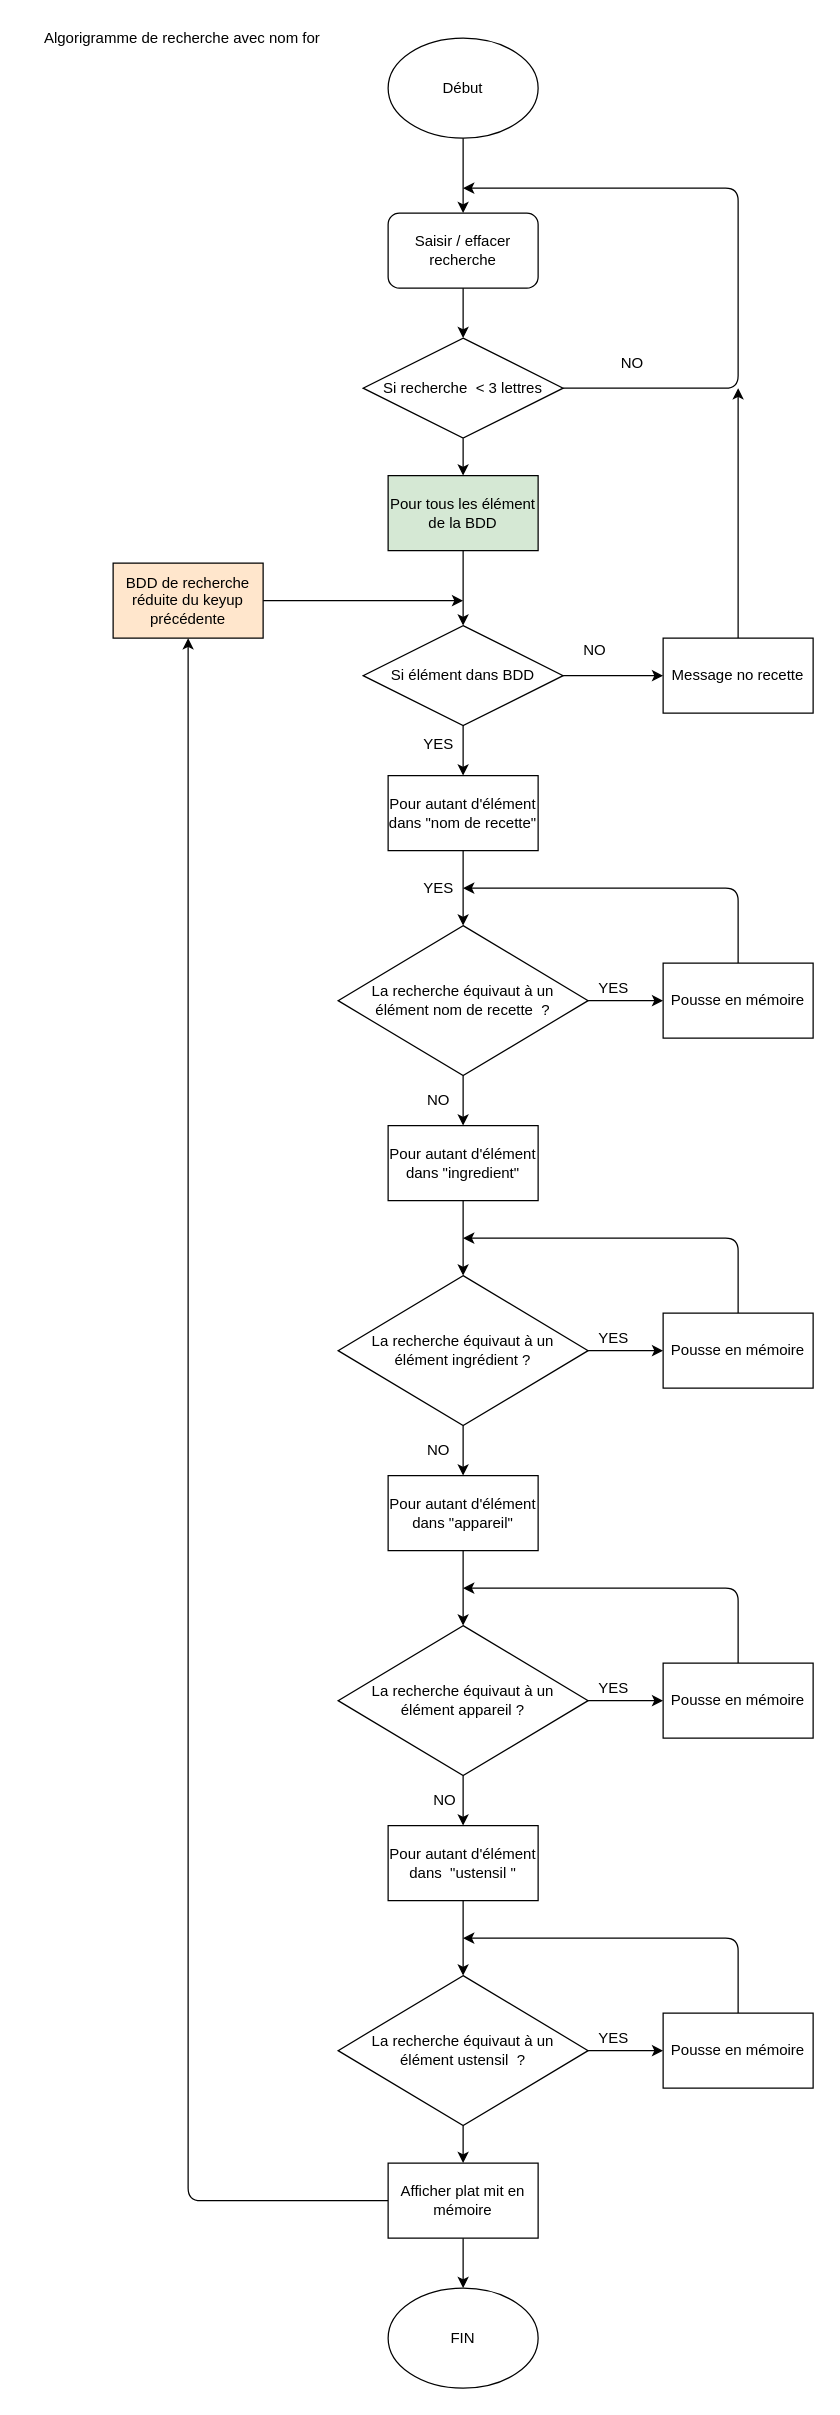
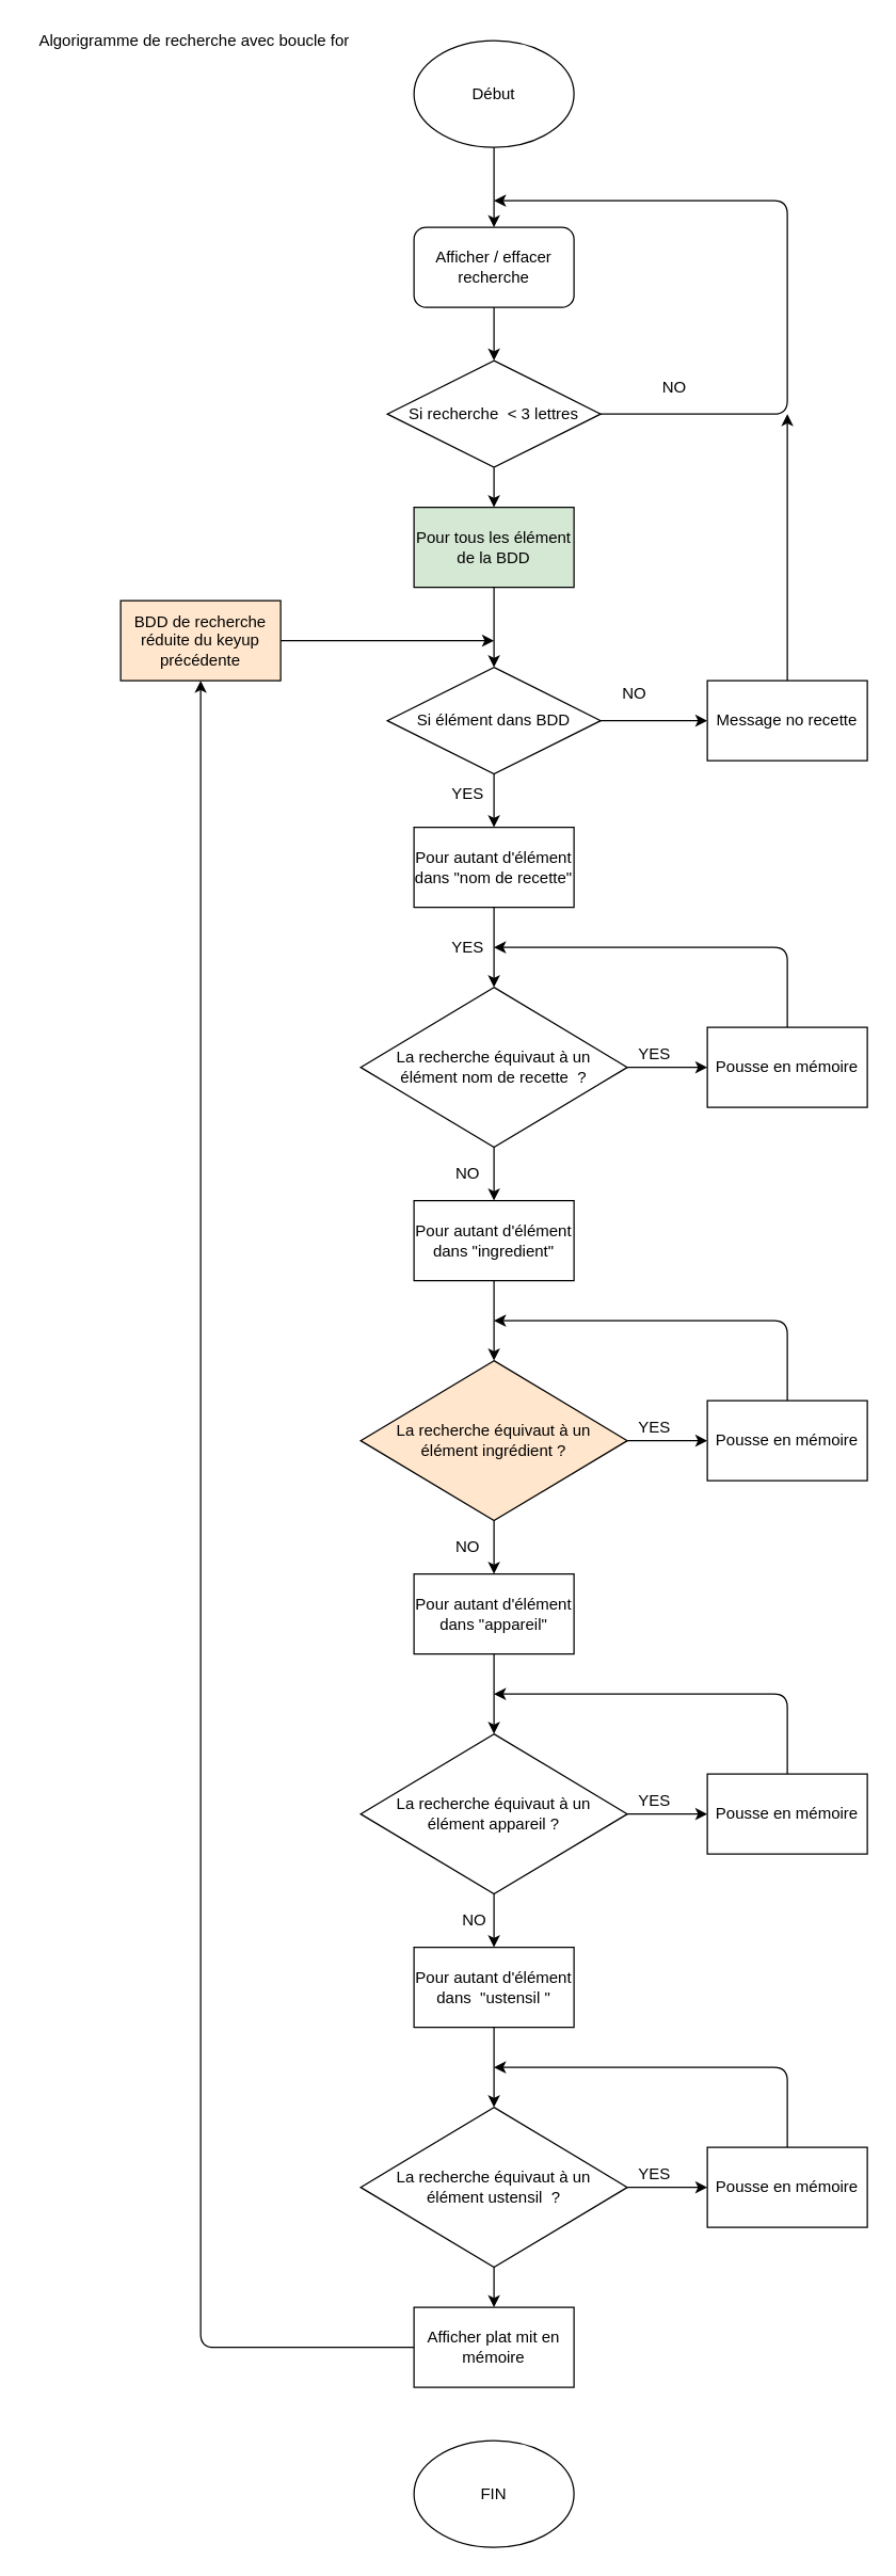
  <mxCell id="0" />
  <mxCell id="1" parent="0" />
  <mxCell id="2" value="Début" style="ellipse;whiteSpace=wrap;html=1;" parent="1" vertex="1"><mxGeometry x="310" y="30" width="120" height="80" as="geometry" /></mxCell>
- <mxCell id="3" value="Saisir / effacer recherche" style="rounded=1;whiteSpace=wrap;html=1;" parent="1" vertex="1"><mxGeometry x="310" y="170" width="120" height="60" as="geometry" /></mxCell>
+ <mxCell id="3" value="Afficher / effacer recherche" style="rounded=1;whiteSpace=wrap;html=1;" parent="1" vertex="1"><mxGeometry x="310" y="170" width="120" height="60" as="geometry" /></mxCell>
  <mxCell id="4" value="" style="endArrow=classic;html=1;exitX=0.5;exitY=1;exitDx=0;exitDy=0;entryX=0.5;entryY=0;entryDx=0;entryDy=0;" parent="1" source="2" target="3" edge="1"><mxGeometry width="50" height="50" relative="1" as="geometry"><mxPoint x="410" y="440" as="sourcePoint" /><mxPoint x="460" y="390" as="targetPoint" /></mxGeometry></mxCell>
  <mxCell id="5" value="" style="endArrow=classic;html=1;exitX=0.5;exitY=1;exitDx=0;exitDy=0;entryX=0.5;entryY=0;entryDx=0;entryDy=0;" parent="1" source="3" target="8" edge="1"><mxGeometry width="50" height="50" relative="1" as="geometry"><mxPoint x="410" y="440" as="sourcePoint" /><mxPoint x="370" y="260" as="targetPoint" /></mxGeometry></mxCell>
  <mxCell id="6" style="edgeStyle=none;html=1;exitX=0.5;exitY=1;exitDx=0;exitDy=0;entryX=0.5;entryY=0;entryDx=0;entryDy=0;" parent="1" source="8" target="57" edge="1"><mxGeometry relative="1" as="geometry" /></mxCell>
  <mxCell id="7" style="edgeStyle=none;html=1;exitX=1;exitY=0.5;exitDx=0;exitDy=0;" edge="1" parent="1" source="8"><mxGeometry relative="1" as="geometry"><mxPoint x="370" y="150" as="targetPoint" /><Array as="points"><mxPoint x="590" y="310" /><mxPoint x="590" y="150" /></Array></mxGeometry></mxCell>
  <mxCell id="8" value="&lt;span&gt;Si recherche&amp;nbsp; &amp;lt; 3 lettres&lt;/span&gt;" style="rhombus;whiteSpace=wrap;html=1;" parent="1" vertex="1"><mxGeometry x="290" y="270" width="160" height="80" as="geometry" /></mxCell>
- <mxCell id="9" value="" style="edgeStyle=none;html=1;" parent="1" source="11" target="40" edge="1"><mxGeometry relative="1" as="geometry" /></mxCell>
  <mxCell id="10" style="edgeStyle=none;html=1;exitX=0;exitY=0.5;exitDx=0;exitDy=0;entryX=0.5;entryY=1;entryDx=0;entryDy=0;" edge="1" parent="1" source="11" target="61"><mxGeometry relative="1" as="geometry"><Array as="points"><mxPoint x="150" y="1760" /></Array></mxGeometry></mxCell>
  <mxCell id="11" value="Afficher plat mit en mémoire" style="rounded=0;whiteSpace=wrap;html=1;" parent="1" vertex="1"><mxGeometry x="310" y="1730" width="120" height="60" as="geometry" /></mxCell>
  <mxCell id="12" style="edgeStyle=none;html=1;exitX=1;exitY=0.5;exitDx=0;exitDy=0;entryX=0;entryY=0.5;entryDx=0;entryDy=0;" parent="1" source="13" target="18" edge="1"><mxGeometry relative="1" as="geometry" /></mxCell>
  <mxCell id="13" value="La recherche équivaut à un&lt;br&gt;élément nom de recette&amp;nbsp; ?" style="rhombus;whiteSpace=wrap;html=1;" parent="1" vertex="1"><mxGeometry x="270" y="740" width="200" height="120" as="geometry" /></mxCell>
  <mxCell id="14" value="Pour autant d'élément dans &quot;nom de recette&quot;" style="rounded=0;whiteSpace=wrap;html=1;" parent="1" vertex="1"><mxGeometry x="310" y="620" width="120" height="60" as="geometry" /></mxCell>
  <mxCell id="15" value="" style="endArrow=classic;html=1;exitX=0.5;exitY=1;exitDx=0;exitDy=0;entryX=0.5;entryY=0;entryDx=0;entryDy=0;" parent="1" source="13" edge="1"><mxGeometry width="50" height="50" relative="1" as="geometry"><mxPoint x="410" y="960" as="sourcePoint" /><mxPoint x="370" y="900" as="targetPoint" /></mxGeometry></mxCell>
  <mxCell id="16" value="" style="endArrow=classic;html=1;exitX=0.5;exitY=1;exitDx=0;exitDy=0;entryX=0.5;entryY=0;entryDx=0;entryDy=0;" parent="1" source="14" target="13" edge="1"><mxGeometry width="50" height="50" relative="1" as="geometry"><mxPoint x="410" y="560" as="sourcePoint" /><mxPoint x="460" y="510" as="targetPoint" /></mxGeometry></mxCell>
  <mxCell id="17" style="edgeStyle=none;html=1;exitX=0.5;exitY=0;exitDx=0;exitDy=0;" parent="1" source="18" edge="1"><mxGeometry relative="1" as="geometry"><mxPoint x="370" y="710" as="targetPoint" /><Array as="points"><mxPoint x="590" y="710" /></Array></mxGeometry></mxCell>
  <mxCell id="18" value="Pousse en mémoire" style="rounded=0;whiteSpace=wrap;html=1;" parent="1" vertex="1"><mxGeometry x="530" y="770" width="120" height="60" as="geometry" /></mxCell>
  <mxCell id="19" style="edgeStyle=none;html=1;exitX=1;exitY=0.5;exitDx=0;exitDy=0;entryX=0;entryY=0.5;entryDx=0;entryDy=0;" parent="1" source="20" target="24" edge="1"><mxGeometry relative="1" as="geometry" /></mxCell>
- <mxCell id="20" value="La recherche équivaut à un&lt;br&gt;élément ingrédient ?" style="rhombus;whiteSpace=wrap;html=1;" parent="1" vertex="1"><mxGeometry x="270" y="1020" width="200" height="120" as="geometry" /></mxCell>
+ <mxCell id="20" value="La recherche équivaut à un&lt;br&gt;élément ingrédient ?" style="rhombus;whiteSpace=wrap;html=1;fillColor=#ffe6cc;" parent="1" vertex="1"><mxGeometry x="270" y="1020" width="200" height="120" as="geometry" /></mxCell>
  <mxCell id="21" value="Pour autant d'élément dans &quot;ingredient&quot;" style="rounded=0;whiteSpace=wrap;html=1;" parent="1" vertex="1"><mxGeometry x="310" y="900" width="120" height="60" as="geometry" /></mxCell>
  <mxCell id="22" value="" style="endArrow=classic;html=1;exitX=0.5;exitY=1;exitDx=0;exitDy=0;entryX=0.5;entryY=0;entryDx=0;entryDy=0;" parent="1" source="21" target="20" edge="1"><mxGeometry width="50" height="50" relative="1" as="geometry"><mxPoint x="410" y="840" as="sourcePoint" /><mxPoint x="460" y="790" as="targetPoint" /></mxGeometry></mxCell>
  <mxCell id="23" style="edgeStyle=none;html=1;exitX=0.5;exitY=0;exitDx=0;exitDy=0;" parent="1" source="24" edge="1"><mxGeometry relative="1" as="geometry"><mxPoint x="370" y="990" as="targetPoint" /><Array as="points"><mxPoint x="590" y="990" /></Array></mxGeometry></mxCell>
  <mxCell id="24" value="Pousse en mémoire" style="rounded=0;whiteSpace=wrap;html=1;" parent="1" vertex="1"><mxGeometry x="530" y="1050" width="120" height="60" as="geometry" /></mxCell>
  <mxCell id="25" style="edgeStyle=none;html=1;exitX=1;exitY=0.5;exitDx=0;exitDy=0;entryX=0;entryY=0.5;entryDx=0;entryDy=0;" parent="1" source="26" target="32" edge="1"><mxGeometry relative="1" as="geometry" /></mxCell>
  <mxCell id="26" value="La recherche équivaut à un&lt;br&gt;élément appareil ?" style="rhombus;whiteSpace=wrap;html=1;" parent="1" vertex="1"><mxGeometry x="270" y="1300" width="200" height="120" as="geometry" /></mxCell>
  <mxCell id="27" value="Pour autant d'élément dans &quot;appareil&quot;" style="rounded=0;whiteSpace=wrap;html=1;" parent="1" vertex="1"><mxGeometry x="310" y="1180" width="120" height="60" as="geometry" /></mxCell>
  <mxCell id="28" value="" style="endArrow=classic;html=1;exitX=0.5;exitY=1;exitDx=0;exitDy=0;entryX=0.5;entryY=0;entryDx=0;entryDy=0;" parent="1" edge="1"><mxGeometry width="50" height="50" relative="1" as="geometry"><mxPoint x="370" y="1140" as="sourcePoint" /><mxPoint x="370" y="1180" as="targetPoint" /></mxGeometry></mxCell>
  <mxCell id="29" value="" style="endArrow=classic;html=1;exitX=0.5;exitY=1;exitDx=0;exitDy=0;entryX=0.5;entryY=0;entryDx=0;entryDy=0;" parent="1" source="26" edge="1"><mxGeometry width="50" height="50" relative="1" as="geometry"><mxPoint x="410" y="1520" as="sourcePoint" /><mxPoint x="370" y="1460" as="targetPoint" /></mxGeometry></mxCell>
  <mxCell id="30" value="" style="endArrow=classic;html=1;exitX=0.5;exitY=1;exitDx=0;exitDy=0;entryX=0.5;entryY=0;entryDx=0;entryDy=0;" parent="1" source="27" target="26" edge="1"><mxGeometry width="50" height="50" relative="1" as="geometry"><mxPoint x="410" y="1120" as="sourcePoint" /><mxPoint x="460" y="1070" as="targetPoint" /></mxGeometry></mxCell>
  <mxCell id="31" style="edgeStyle=none;html=1;exitX=0.5;exitY=0;exitDx=0;exitDy=0;" parent="1" source="32" edge="1"><mxGeometry relative="1" as="geometry"><mxPoint x="370" y="1270" as="targetPoint" /><Array as="points"><mxPoint x="590" y="1270" /></Array></mxGeometry></mxCell>
  <mxCell id="32" value="Pousse en mémoire" style="rounded=0;whiteSpace=wrap;html=1;" parent="1" vertex="1"><mxGeometry x="530" y="1330" width="120" height="60" as="geometry" /></mxCell>
  <mxCell id="33" style="edgeStyle=none;html=1;exitX=1;exitY=0.5;exitDx=0;exitDy=0;entryX=0;entryY=0.5;entryDx=0;entryDy=0;" parent="1" source="35" target="39" edge="1"><mxGeometry relative="1" as="geometry" /></mxCell>
  <mxCell id="34" style="edgeStyle=none;html=1;exitX=0.5;exitY=1;exitDx=0;exitDy=0;entryX=0.5;entryY=0;entryDx=0;entryDy=0;" parent="1" source="35" target="11" edge="1"><mxGeometry relative="1" as="geometry" /></mxCell>
  <mxCell id="35" value="La recherche équivaut à un&lt;br&gt;élément ustensil&amp;nbsp; ?" style="rhombus;whiteSpace=wrap;html=1;" parent="1" vertex="1"><mxGeometry x="270" y="1580" width="200" height="120" as="geometry" /></mxCell>
  <mxCell id="36" value="Pour autant d'élément dans&amp;nbsp; &quot;ustensil&amp;nbsp;&quot;" style="rounded=0;whiteSpace=wrap;html=1;" parent="1" vertex="1"><mxGeometry x="310" y="1460" width="120" height="60" as="geometry" /></mxCell>
  <mxCell id="37" value="" style="endArrow=classic;html=1;exitX=0.5;exitY=1;exitDx=0;exitDy=0;entryX=0.5;entryY=0;entryDx=0;entryDy=0;" parent="1" source="36" target="35" edge="1"><mxGeometry width="50" height="50" relative="1" as="geometry"><mxPoint x="410" y="1400" as="sourcePoint" /><mxPoint x="460" y="1350" as="targetPoint" /></mxGeometry></mxCell>
  <mxCell id="38" style="edgeStyle=none;html=1;exitX=0.5;exitY=0;exitDx=0;exitDy=0;" parent="1" source="39" edge="1"><mxGeometry relative="1" as="geometry"><mxPoint x="370" y="1550" as="targetPoint" /><Array as="points"><mxPoint x="590" y="1550" /></Array></mxGeometry></mxCell>
  <mxCell id="39" value="Pousse en mémoire" style="rounded=0;whiteSpace=wrap;html=1;" parent="1" vertex="1"><mxGeometry x="530" y="1610" width="120" height="60" as="geometry" /></mxCell>
  <mxCell id="40" value="FIN" style="ellipse;whiteSpace=wrap;html=1;" parent="1" vertex="1"><mxGeometry x="310" y="1830" width="120" height="80" as="geometry" /></mxCell>
  <mxCell id="41" value="" style="edgeStyle=none;html=1;" parent="1" source="43" target="45" edge="1"><mxGeometry relative="1" as="geometry" /></mxCell>
  <mxCell id="42" style="edgeStyle=none;html=1;exitX=0.5;exitY=1;exitDx=0;exitDy=0;entryX=0.5;entryY=0;entryDx=0;entryDy=0;" parent="1" source="43" target="14" edge="1"><mxGeometry relative="1" as="geometry" /></mxCell>
  <mxCell id="43" value="Si élément dans BDD" style="rhombus;whiteSpace=wrap;html=1;" parent="1" vertex="1"><mxGeometry x="290" y="500" width="160" height="80" as="geometry" /></mxCell>
  <mxCell id="44" style="edgeStyle=none;html=1;" parent="1" source="45" edge="1"><mxGeometry relative="1" as="geometry"><mxPoint x="590" y="310" as="targetPoint" /></mxGeometry></mxCell>
  <mxCell id="45" value="Message no recette" style="rounded=0;whiteSpace=wrap;html=1;" parent="1" vertex="1"><mxGeometry x="530" y="510" width="120" height="60" as="geometry" /></mxCell>
  <mxCell id="46" value="NO" style="text;html=1;resizable=0;autosize=1;align=center;verticalAlign=middle;points=[];fillColor=none;strokeColor=none;rounded=0;" parent="1" vertex="1"><mxGeometry x="490" y="280" width="30" height="20" as="geometry" /></mxCell>
  <mxCell id="47" value="YES" style="text;html=1;resizable=0;autosize=1;align=center;verticalAlign=middle;points=[];fillColor=none;strokeColor=none;rounded=0;" parent="1" vertex="1"><mxGeometry x="470" y="1060" width="40" height="20" as="geometry" /></mxCell>
  <mxCell id="48" value="YES" style="text;html=1;resizable=0;autosize=1;align=center;verticalAlign=middle;points=[];fillColor=none;strokeColor=none;rounded=0;" parent="1" vertex="1"><mxGeometry x="470" y="780" width="40" height="20" as="geometry" /></mxCell>
  <mxCell id="49" value="YES" style="text;html=1;resizable=0;autosize=1;align=center;verticalAlign=middle;points=[];fillColor=none;strokeColor=none;rounded=0;" parent="1" vertex="1"><mxGeometry x="330" y="700" width="40" height="20" as="geometry" /></mxCell>
  <mxCell id="50" value="NO" style="text;html=1;resizable=0;autosize=1;align=center;verticalAlign=middle;points=[];fillColor=none;strokeColor=none;rounded=0;" parent="1" vertex="1"><mxGeometry x="335" y="870" width="30" height="20" as="geometry" /></mxCell>
  <mxCell id="51" value="NO" style="text;html=1;resizable=0;autosize=1;align=center;verticalAlign=middle;points=[];fillColor=none;strokeColor=none;rounded=0;" parent="1" vertex="1"><mxGeometry x="335" y="1150" width="30" height="20" as="geometry" /></mxCell>
  <mxCell id="52" value="NO" style="text;html=1;resizable=0;autosize=1;align=center;verticalAlign=middle;points=[];fillColor=none;strokeColor=none;rounded=0;" parent="1" vertex="1"><mxGeometry x="340" y="1430" width="30" height="20" as="geometry" /></mxCell>
  <mxCell id="53" value="YES" style="text;html=1;resizable=0;autosize=1;align=center;verticalAlign=middle;points=[];fillColor=none;strokeColor=none;rounded=0;" parent="1" vertex="1"><mxGeometry x="470" y="1340" width="40" height="20" as="geometry" /></mxCell>
  <mxCell id="54" value="YES" style="text;html=1;resizable=0;autosize=1;align=center;verticalAlign=middle;points=[];fillColor=none;strokeColor=none;rounded=0;" parent="1" vertex="1"><mxGeometry x="470" y="1620" width="40" height="20" as="geometry" /></mxCell>
  <mxCell id="55" value="NO" style="text;html=1;resizable=0;autosize=1;align=center;verticalAlign=middle;points=[];fillColor=none;strokeColor=none;rounded=0;" parent="1" vertex="1"><mxGeometry x="460" y="510" width="30" height="20" as="geometry" /></mxCell>
  <mxCell id="56" style="edgeStyle=none;html=1;exitX=0.5;exitY=1;exitDx=0;exitDy=0;entryX=0.5;entryY=0;entryDx=0;entryDy=0;" parent="1" source="57" target="43" edge="1"><mxGeometry relative="1" as="geometry" /></mxCell>
  <mxCell id="57" value="Pour tous les élément de la BDD" style="rounded=0;whiteSpace=wrap;html=1;fillColor=#d5e8d4;" parent="1" vertex="1"><mxGeometry x="310" y="380" width="120" height="60" as="geometry" /></mxCell>
  <mxCell id="58" value="YES" style="text;html=1;resizable=0;autosize=1;align=center;verticalAlign=middle;points=[];fillColor=none;strokeColor=none;rounded=0;" parent="1" vertex="1"><mxGeometry x="330" y="585" width="40" height="20" as="geometry" /></mxCell>
- <mxCell id="59" value="Algorigramme de recherche avec nom for" style="text;html=1;resizable=0;autosize=1;align=center;verticalAlign=middle;points=[];fillColor=none;strokeColor=none;rounded=0;" parent="1" vertex="1"><mxGeometry x="20" y="20" width="250" height="20" as="geometry" /></mxCell>
+ <mxCell id="59" value="Algorigramme de recherche avec boucle for" style="text;html=1;resizable=0;autosize=1;align=center;verticalAlign=middle;points=[];fillColor=none;strokeColor=none;rounded=0;" parent="1" vertex="1"><mxGeometry x="20" y="20" width="250" height="20" as="geometry" /></mxCell>
  <mxCell id="60" style="edgeStyle=none;html=1;exitX=1;exitY=0.5;exitDx=0;exitDy=0;" edge="1" parent="1" source="61"><mxGeometry relative="1" as="geometry"><mxPoint x="370" y="480" as="targetPoint" /></mxGeometry></mxCell>
  <mxCell id="61" value="BDD de recherche réduite du keyup précédente" style="rounded=0;whiteSpace=wrap;html=1;fillColor=#ffe6cc;" vertex="1" parent="1"><mxGeometry x="90" y="450" width="120" height="60" as="geometry" /></mxCell>
